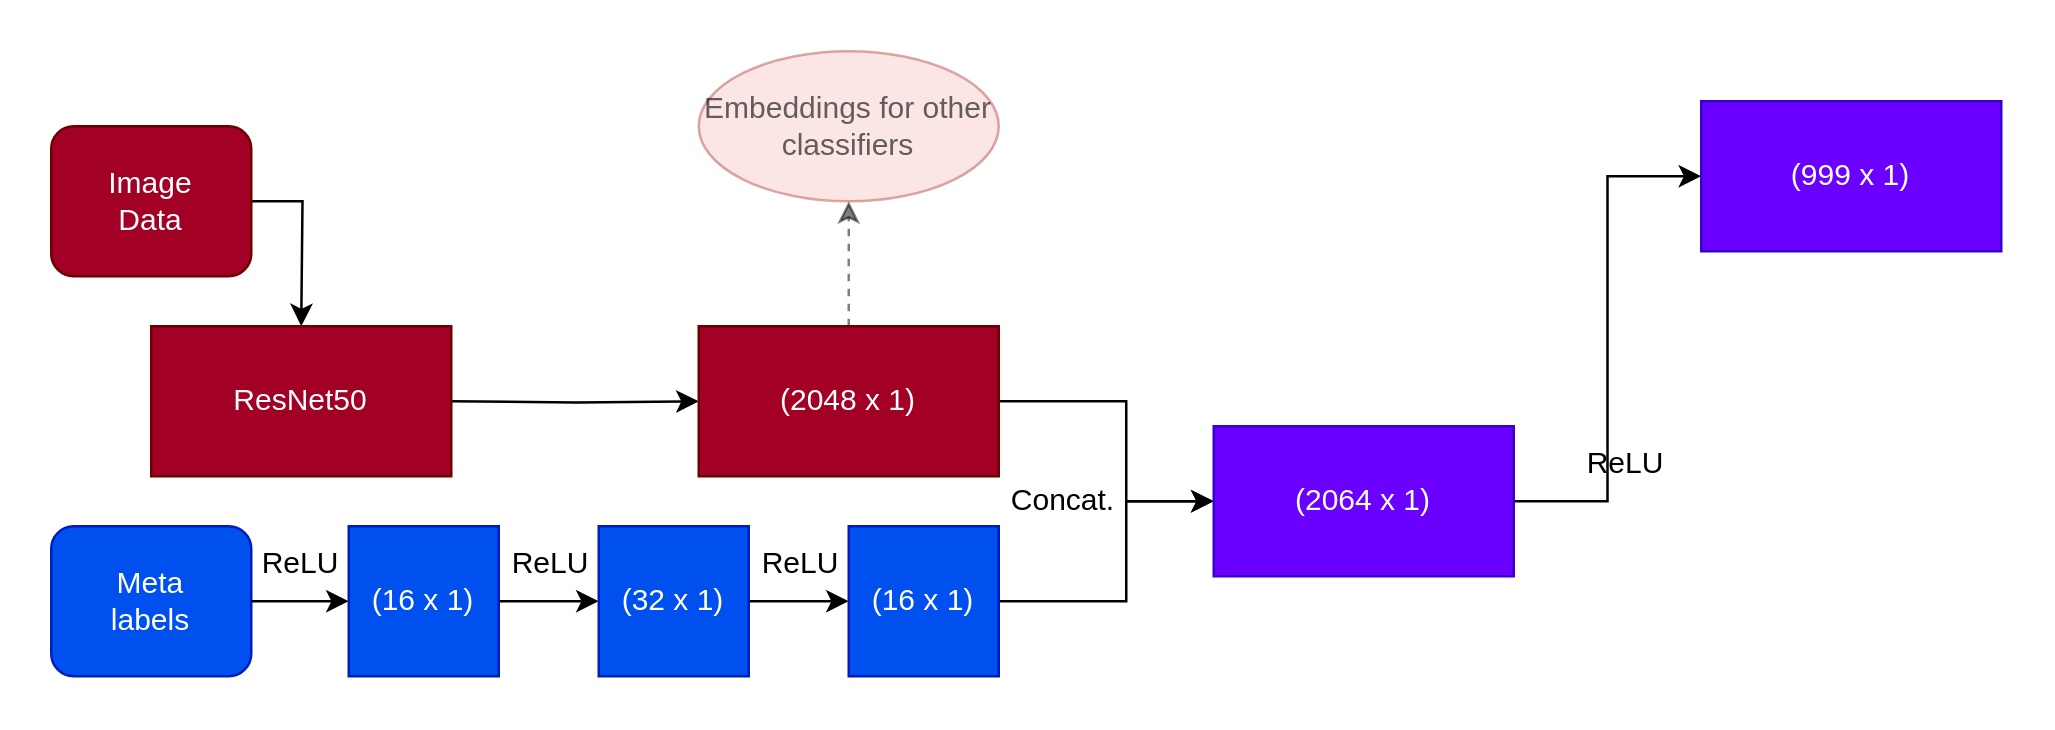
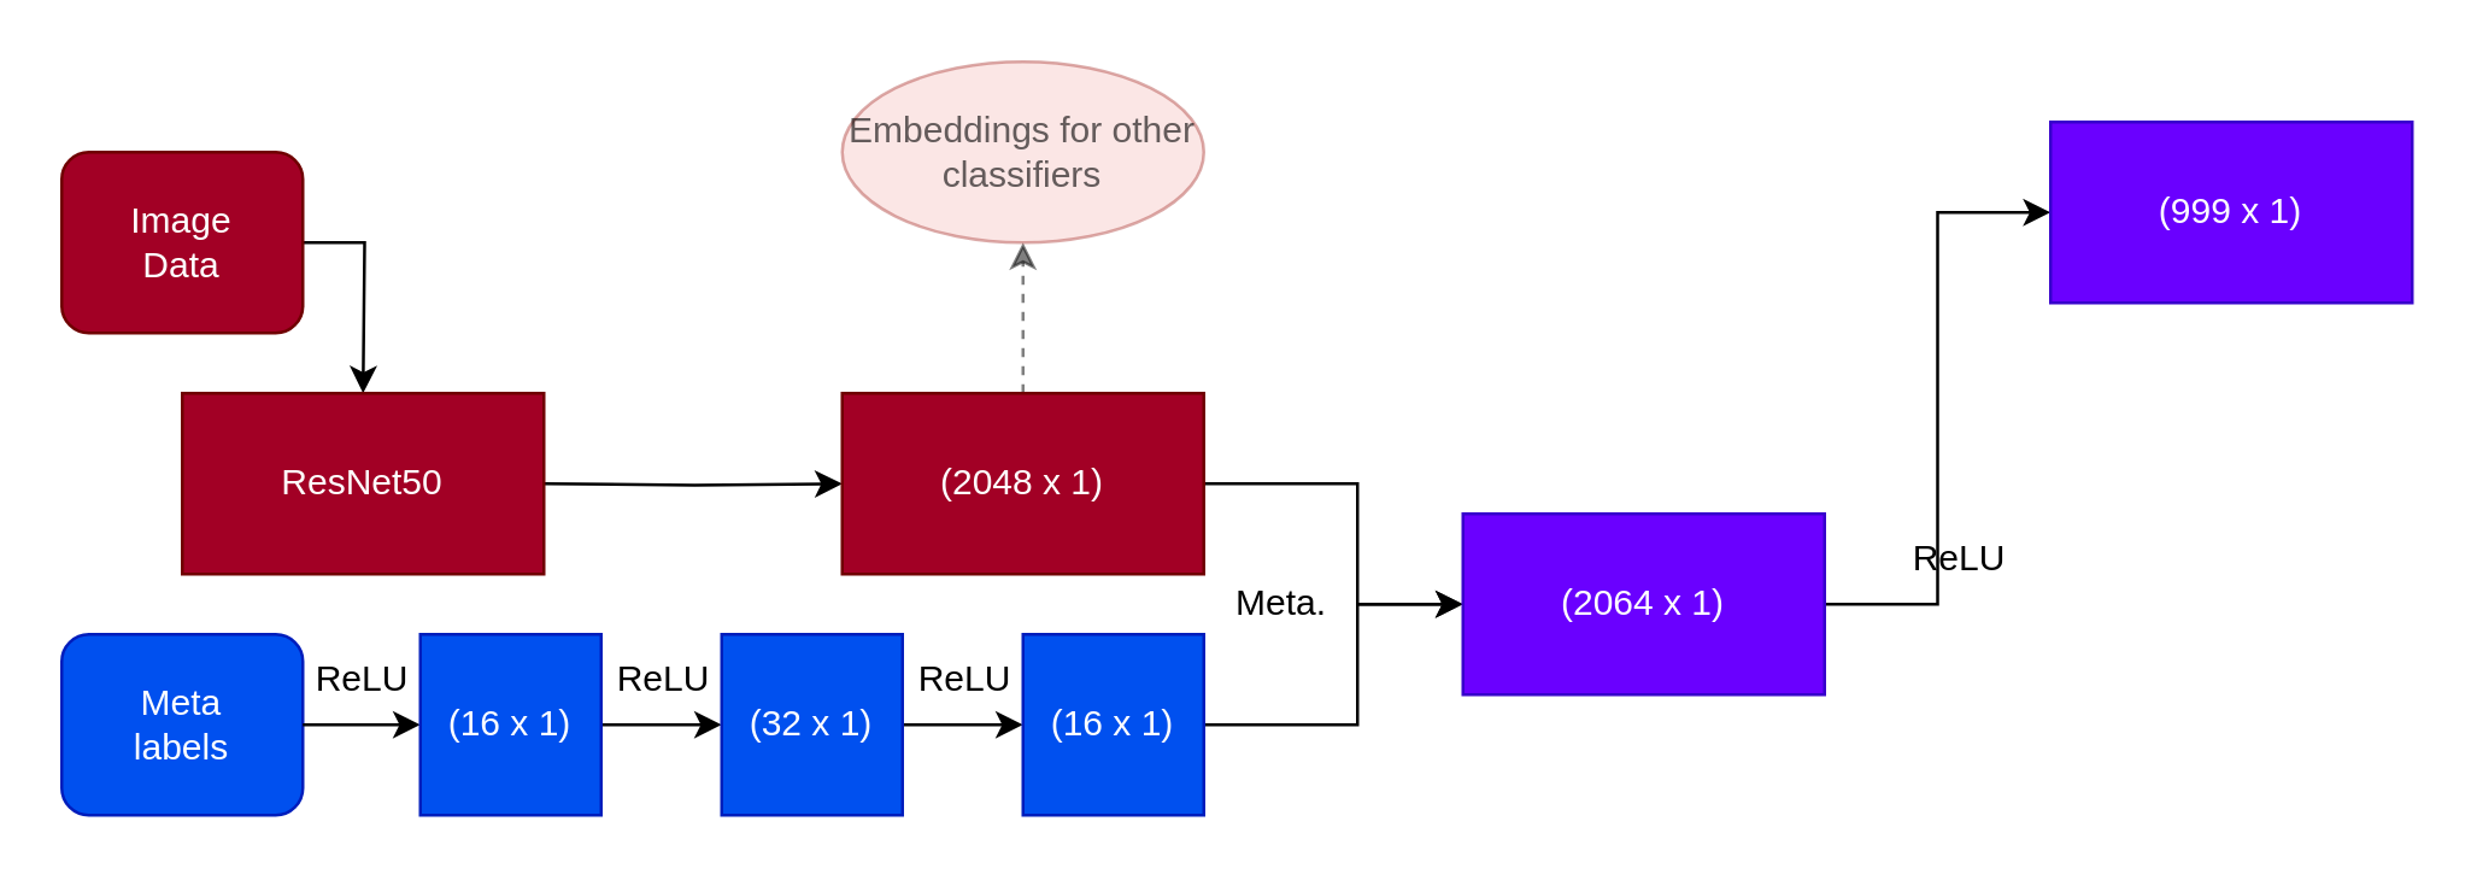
  <mxCell id="0" />
  <mxCell id="1" parent="0" />
  <mxCell id="2" style="edgeStyle=orthogonalEdgeStyle;rounded=0;orthogonalLoop=1;jettySize=auto;html=1;exitX=1;exitY=0.5;exitDx=0;exitDy=0;entryX=0;entryY=0.5;entryDx=0;entryDy=0;" parent="1" target="9" edge="1"><mxGeometry relative="1" as="geometry"><mxPoint x="260" y="160" as="targetPoint" /><mxPoint x="180" y="160" as="sourcePoint" /></mxGeometry></mxCell>
  <mxCell id="3" style="edgeStyle=orthogonalEdgeStyle;rounded=0;orthogonalLoop=1;jettySize=auto;html=1;exitX=1;exitY=0.5;exitDx=0;exitDy=0;entryX=0.5;entryY=0;entryDx=0;entryDy=0;" parent="1" source="4" edge="1"><mxGeometry relative="1" as="geometry"><mxPoint x="120" y="130" as="targetPoint" /></mxGeometry></mxCell>
  <mxCell id="4" value="&lt;div&gt;Image&lt;/div&gt;&lt;div&gt;Data&lt;br&gt;&lt;/div&gt;" style="rounded=1;whiteSpace=wrap;html=1;fillColor=#a20025;fontColor=#ffffff;strokeColor=#6F0000;" parent="1" vertex="1"><mxGeometry x="20" y="50" width="80" height="60" as="geometry" /></mxCell>
  <mxCell id="5" value="&lt;div&gt;Meta &lt;br&gt;&lt;/div&gt;&lt;div&gt;labels&lt;/div&gt;" style="rounded=1;whiteSpace=wrap;html=1;fillColor=#0050ef;fontColor=#ffffff;strokeColor=#001DBC;" parent="1" vertex="1"><mxGeometry x="20" y="210" width="80" height="60" as="geometry" /></mxCell>
  <mxCell id="6" style="edgeStyle=orthogonalEdgeStyle;rounded=0;orthogonalLoop=1;jettySize=auto;html=1;exitX=0.5;exitY=1;exitDx=0;exitDy=0;" parent="1" edge="1"><mxGeometry relative="1" as="geometry"><mxPoint x="120" y="190" as="sourcePoint" /><mxPoint x="120" y="190" as="targetPoint" /></mxGeometry></mxCell>
  <mxCell id="7" style="edgeStyle=orthogonalEdgeStyle;rounded=0;orthogonalLoop=1;jettySize=auto;html=1;exitX=1;exitY=0.5;exitDx=0;exitDy=0;entryX=0;entryY=0.5;entryDx=0;entryDy=0;" parent="1" source="9" target="24" edge="1"><mxGeometry relative="1" as="geometry"><mxPoint x="498.79" y="200" as="targetPoint" /><Array as="points"><mxPoint x="450" y="160" /><mxPoint x="450" y="200" /></Array></mxGeometry></mxCell>
  <mxCell id="8" style="edgeStyle=orthogonalEdgeStyle;rounded=0;orthogonalLoop=1;jettySize=auto;html=1;exitX=0.5;exitY=0;exitDx=0;exitDy=0;entryX=0.5;entryY=1;entryDx=0;entryDy=0;opacity=50;dashed=1;" edge="1" parent="1" source="9" target="22"><mxGeometry relative="1" as="geometry"><mxPoint x="339" y="90" as="targetPoint" /></mxGeometry></mxCell>
  <mxCell id="9" value="(2048 x 1)" style="rounded=0;whiteSpace=wrap;html=1;fillColor=#a20025;fontColor=#ffffff;strokeColor=#6F0000;" parent="1" vertex="1"><mxGeometry x="279" y="130" width="120" height="60" as="geometry" /></mxCell>
  <mxCell id="10" value="" style="edgeStyle=orthogonalEdgeStyle;rounded=0;orthogonalLoop=1;jettySize=auto;html=1;exitX=1;exitY=0.5;exitDx=0;exitDy=0;" parent="1" source="5" target="12" edge="1"><mxGeometry relative="1" as="geometry"><mxPoint x="260" y="240" as="targetPoint" /><mxPoint x="100" y="240" as="sourcePoint" /></mxGeometry></mxCell>
  <mxCell id="11" style="edgeStyle=orthogonalEdgeStyle;rounded=0;orthogonalLoop=1;jettySize=auto;html=1;exitX=1;exitY=0.5;exitDx=0;exitDy=0;entryX=0;entryY=0.5;entryDx=0;entryDy=0;" parent="1" source="12" target="14" edge="1"><mxGeometry relative="1" as="geometry" /></mxCell>
  <mxCell id="12" value="(16 x 1)" style="rounded=0;whiteSpace=wrap;html=1;fillColor=#0050ef;fontColor=#ffffff;strokeColor=#001DBC;" parent="1" vertex="1"><mxGeometry x="139" y="210" width="60" height="60" as="geometry" /></mxCell>
  <mxCell id="13" style="edgeStyle=orthogonalEdgeStyle;rounded=0;orthogonalLoop=1;jettySize=auto;html=1;exitX=1;exitY=0.5;exitDx=0;exitDy=0;entryX=0;entryY=0.5;entryDx=0;entryDy=0;" parent="1" source="14" target="16" edge="1"><mxGeometry relative="1" as="geometry" /></mxCell>
  <mxCell id="14" value="(32 x 1)" style="rounded=0;whiteSpace=wrap;html=1;fillColor=#0050ef;fontColor=#ffffff;strokeColor=#001DBC;" parent="1" vertex="1"><mxGeometry x="239" y="210" width="60" height="60" as="geometry" /></mxCell>
  <mxCell id="15" style="edgeStyle=orthogonalEdgeStyle;rounded=0;orthogonalLoop=1;jettySize=auto;html=1;exitX=1;exitY=0.5;exitDx=0;exitDy=0;entryX=0;entryY=0.5;entryDx=0;entryDy=0;" parent="1" source="16" target="24" edge="1"><mxGeometry relative="1" as="geometry"><Array as="points"><mxPoint x="450" y="240" /><mxPoint x="450" y="200" /></Array><mxPoint x="498.79" y="200" as="targetPoint" /></mxGeometry></mxCell>
  <mxCell id="16" value="(16 x 1)" style="rounded=0;whiteSpace=wrap;html=1;fillColor=#0050ef;fontColor=#ffffff;strokeColor=#001DBC;" parent="1" vertex="1"><mxGeometry x="339" y="210" width="60" height="60" as="geometry" /></mxCell>
  <mxCell id="17" value="ReLU" style="text;html=1;strokeColor=none;fillColor=none;align=center;verticalAlign=middle;whiteSpace=wrap;rounded=0;" parent="1" vertex="1"><mxGeometry x="90" y="210" width="60" height="30" as="geometry" /></mxCell>
  <mxCell id="18" value="ReLU" style="text;html=1;strokeColor=none;fillColor=none;align=center;verticalAlign=middle;whiteSpace=wrap;rounded=0;" parent="1" vertex="1"><mxGeometry x="190" y="210" width="60" height="30" as="geometry" /></mxCell>
  <mxCell id="19" value="ReLU" style="text;html=1;strokeColor=none;fillColor=none;align=center;verticalAlign=middle;whiteSpace=wrap;rounded=0;" parent="1" vertex="1"><mxGeometry x="290" y="210" width="60" height="30" as="geometry" /></mxCell>
- <mxCell id="20" value="Concat." style="text;html=1;strokeColor=none;fillColor=none;align=center;verticalAlign=middle;whiteSpace=wrap;rounded=0;" parent="1" vertex="1"><mxGeometry x="395" y="185" width="60" height="30" as="geometry" /></mxCell>
+ <mxCell id="20" value="Meta." style="text;html=1;strokeColor=none;fillColor=none;align=center;verticalAlign=middle;whiteSpace=wrap;rounded=0;" parent="1" vertex="1"><mxGeometry x="395" y="185" width="60" height="30" as="geometry" /></mxCell>
  <mxCell id="21" value="ReLU" style="text;html=1;strokeColor=none;fillColor=none;align=center;verticalAlign=middle;whiteSpace=wrap;rounded=0;" parent="1" vertex="1"><mxGeometry x="620" y="170" width="60" height="30" as="geometry" /></mxCell>
  <mxCell id="22" value="Embeddings for other classifiers" style="ellipse;whiteSpace=wrap;html=1;fillColor=#f8cecc;strokeColor=#b85450;opacity=50;textOpacity=60;" vertex="1" parent="1"><mxGeometry x="279" y="20" width="120" height="60" as="geometry" /></mxCell>
  <mxCell id="23" style="edgeStyle=orthogonalEdgeStyle;rounded=0;orthogonalLoop=1;jettySize=auto;html=1;exitX=1;exitY=0.5;exitDx=0;exitDy=0;entryX=0;entryY=0.5;entryDx=0;entryDy=0;" edge="1" parent="1" source="24" target="25"><mxGeometry relative="1" as="geometry" /></mxCell>
  <mxCell id="24" value="(2064 x 1)" style="rounded=0;whiteSpace=wrap;html=1;fillColor=#6a00ff;strokeColor=#3700CC;fontColor=#ffffff;" vertex="1" parent="1"><mxGeometry x="485" y="170" width="120" height="60" as="geometry" /></mxCell>
  <mxCell id="25" value="(999 x 1)" style="rounded=0;whiteSpace=wrap;html=1;fillColor=#6a00ff;strokeColor=#3700CC;fontColor=#ffffff;" vertex="1" parent="1"><mxGeometry x="680" y="40" width="120" height="60" as="geometry" /></mxCell>
  <mxCell id="26" value="ResNet50" style="rounded=0;whiteSpace=wrap;html=1;fillColor=#a20025;fontColor=#ffffff;strokeColor=#6F0000;" vertex="1" parent="1"><mxGeometry x="60" y="130" width="120" height="60" as="geometry" /></mxCell>
